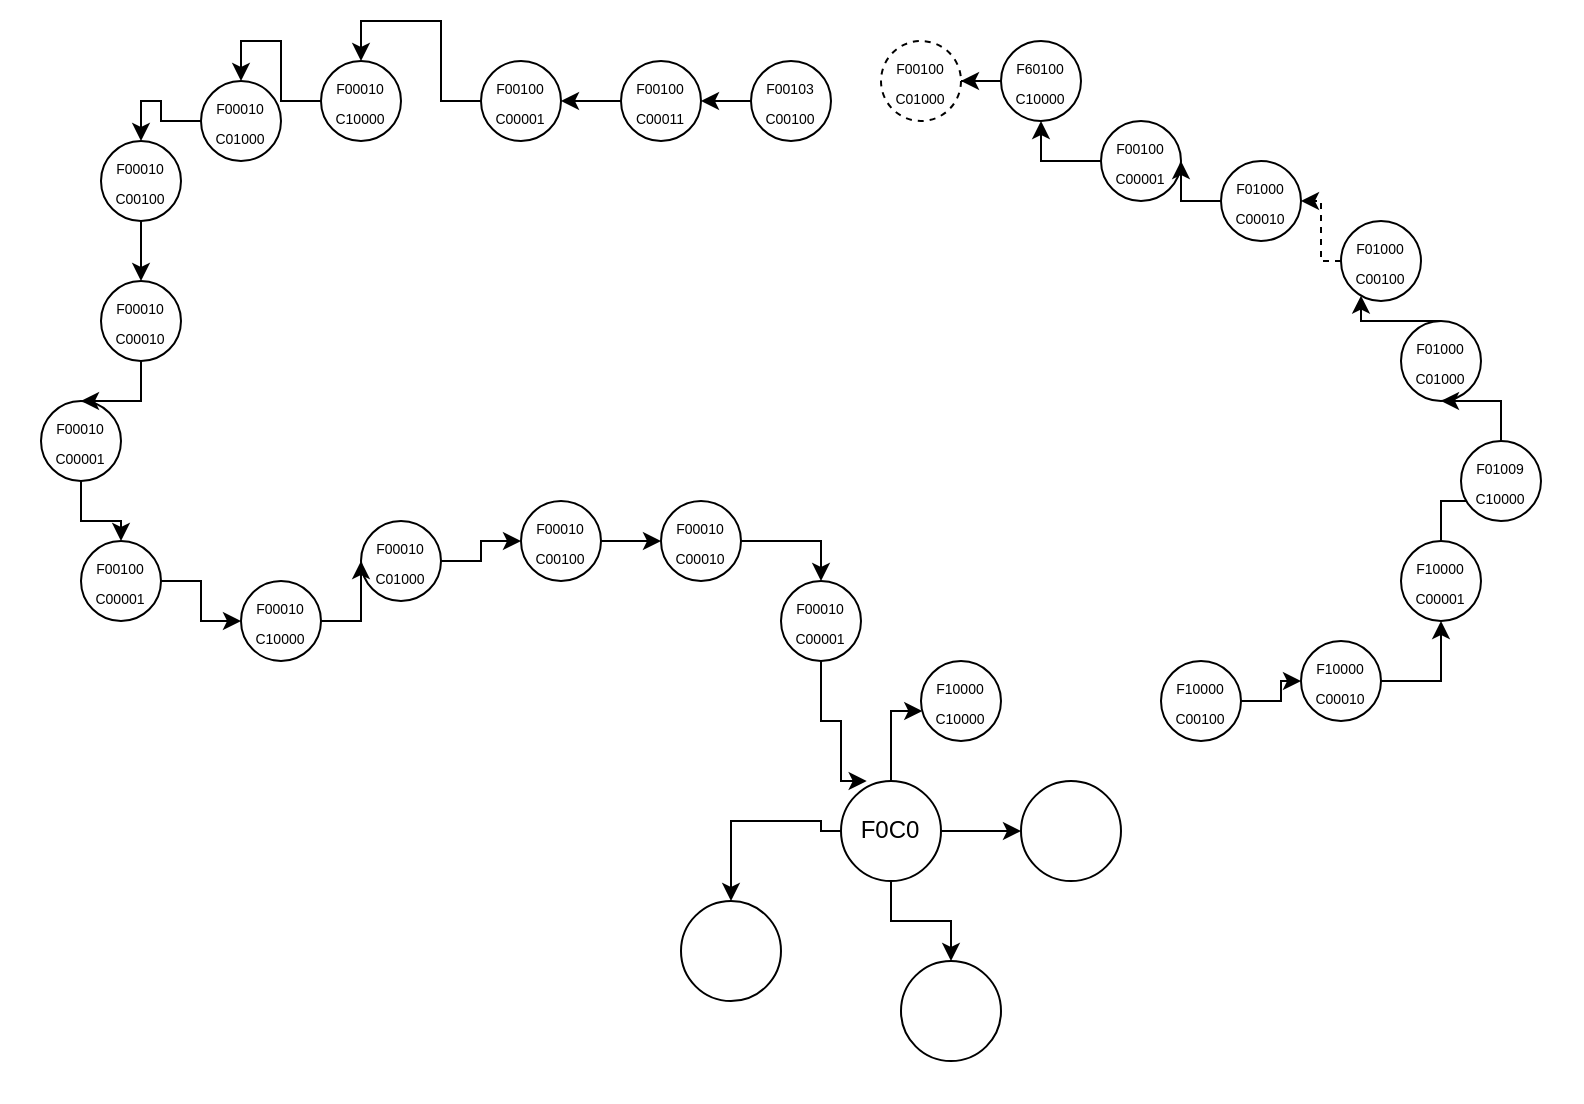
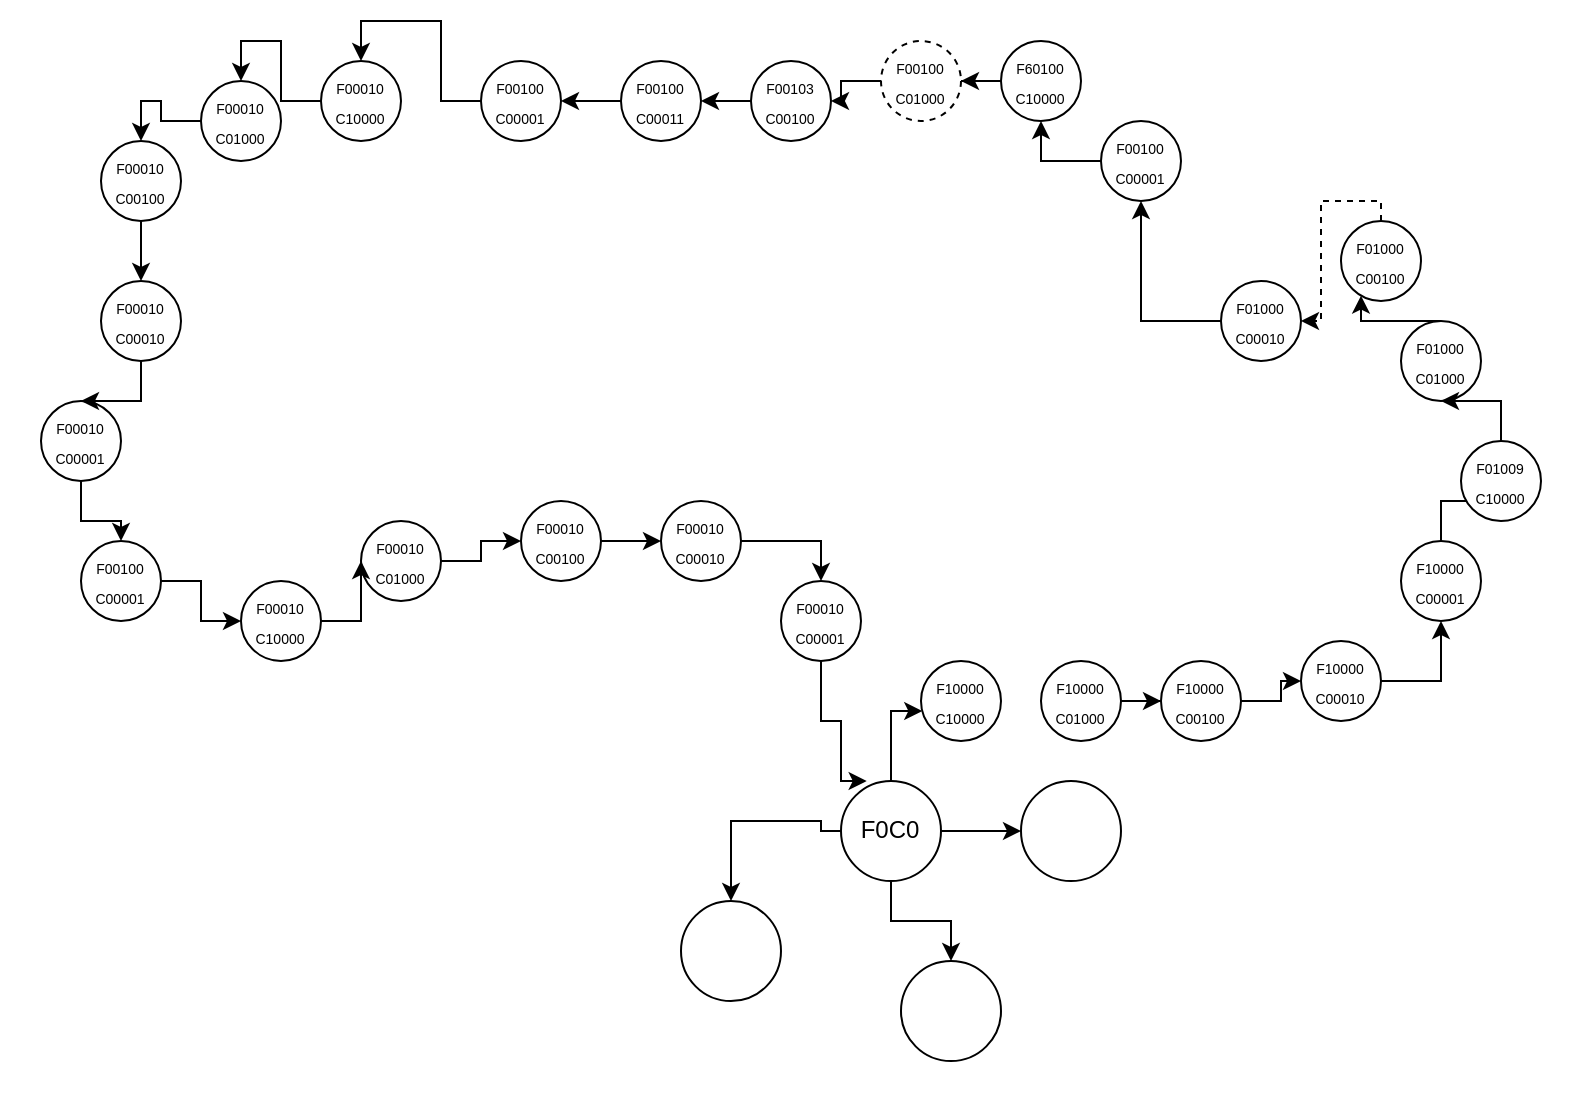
  <mxCell id="0" />
  <mxCell id="1" parent="0" />
  <mxCell id="2" value="" style="edgeStyle=orthogonalEdgeStyle;rounded=0;orthogonalLoop=1;jettySize=auto;html=1;" edge="1" parent="1" source="6" target="7"><mxGeometry relative="1" as="geometry" /></mxCell>
  <mxCell id="3" value="" style="edgeStyle=orthogonalEdgeStyle;rounded=0;orthogonalLoop=1;jettySize=auto;html=1;" edge="1" parent="1" source="6" target="10"><mxGeometry relative="1" as="geometry" /></mxCell>
  <mxCell id="4" value="" style="edgeStyle=orthogonalEdgeStyle;rounded=0;orthogonalLoop=1;jettySize=auto;html=1;entryX=0.5;entryY=0;entryDx=0;entryDy=0;" edge="1" parent="1" source="6" target="9"><mxGeometry relative="1" as="geometry"><Array as="points"><mxPoint x="410" y="415" /><mxPoint x="410" y="410" /><mxPoint x="365" y="410" /></Array></mxGeometry></mxCell>
  <mxCell id="5" value="" style="edgeStyle=orthogonalEdgeStyle;rounded=0;orthogonalLoop=1;jettySize=auto;html=1;" edge="1" parent="1" source="6" target="8"><mxGeometry relative="1" as="geometry"><Array as="points"><mxPoint x="445" y="355" /></Array></mxGeometry></mxCell>
  <mxCell id="6" value="F0C0" style="ellipse;whiteSpace=wrap;html=1;aspect=fixed;" vertex="1" parent="1"><mxGeometry x="420" y="390" width="50" height="50" as="geometry" /></mxCell>
  <mxCell id="7" value="" style="ellipse;whiteSpace=wrap;html=1;aspect=fixed;" vertex="1" parent="1"><mxGeometry x="510" y="390" width="50" height="50" as="geometry" /></mxCell>
  <mxCell id="8" value="&lt;font style=&quot;font-size: 7px;&quot;&gt;F10000&lt;br&gt;C10000&lt;br&gt;&lt;/font&gt;" style="ellipse;whiteSpace=wrap;html=1;aspect=fixed;" vertex="1" parent="1"><mxGeometry x="460" y="330" width="40" height="40" as="geometry" /></mxCell>
  <mxCell id="9" value="" style="ellipse;whiteSpace=wrap;html=1;aspect=fixed;" vertex="1" parent="1"><mxGeometry x="340" y="450" width="50" height="50" as="geometry" /></mxCell>
  <mxCell id="10" value="" style="ellipse;whiteSpace=wrap;html=1;aspect=fixed;" vertex="1" parent="1"><mxGeometry x="450" y="480" width="50" height="50" as="geometry" /></mxCell>
+ <mxCell id="11" value="" style="edgeStyle=orthogonalEdgeStyle;rounded=0;orthogonalLoop=1;jettySize=auto;html=1;fontSize=7;" edge="1" parent="1" source="12" target="14"><mxGeometry relative="1" as="geometry" /></mxCell>
+ <mxCell id="12" value="&lt;font style=&quot;font-size: 7px;&quot;&gt;F10000&lt;br&gt;C01000&lt;br&gt;&lt;/font&gt;" style="ellipse;whiteSpace=wrap;html=1;aspect=fixed;" vertex="1" parent="1"><mxGeometry x="520" y="330" width="40" height="40" as="geometry" /></mxCell>
  <mxCell id="13" value="" style="edgeStyle=orthogonalEdgeStyle;rounded=0;orthogonalLoop=1;jettySize=auto;html=1;fontSize=7;entryX=0;entryY=0.5;entryDx=0;entryDy=0;" edge="1" parent="1" source="14" target="16"><mxGeometry relative="1" as="geometry" /></mxCell>
  <mxCell id="14" value="&lt;font style=&quot;font-size: 7px;&quot;&gt;F10000&lt;br&gt;C00100&lt;br&gt;&lt;/font&gt;" style="ellipse;whiteSpace=wrap;html=1;aspect=fixed;" vertex="1" parent="1"><mxGeometry x="580" y="330" width="40" height="40" as="geometry" /></mxCell>
  <mxCell id="15" value="" style="edgeStyle=orthogonalEdgeStyle;rounded=0;orthogonalLoop=1;jettySize=auto;html=1;fontSize=7;" edge="1" parent="1" source="16" target="18"><mxGeometry relative="1" as="geometry" /></mxCell>
  <mxCell id="16" value="&lt;font style=&quot;font-size: 7px;&quot;&gt;F10000&lt;br&gt;C00010&lt;br&gt;&lt;/font&gt;" style="ellipse;whiteSpace=wrap;html=1;aspect=fixed;" vertex="1" parent="1"><mxGeometry x="650" y="320" width="40" height="40" as="geometry" /></mxCell>
  <mxCell id="17" value="" style="edgeStyle=orthogonalEdgeStyle;rounded=0;orthogonalLoop=1;jettySize=auto;html=1;fontSize=7;" edge="1" parent="1" source="18" target="28"><mxGeometry relative="1" as="geometry" /></mxCell>
  <mxCell id="18" value="&lt;font style=&quot;font-size: 7px;&quot;&gt;F10000&lt;br&gt;C00001&lt;br&gt;&lt;/font&gt;" style="ellipse;whiteSpace=wrap;html=1;aspect=fixed;" vertex="1" parent="1"><mxGeometry x="700" y="270" width="40" height="40" as="geometry" /></mxCell>
  <mxCell id="19" value="" style="edgeStyle=orthogonalEdgeStyle;rounded=0;orthogonalLoop=1;jettySize=auto;html=1;fontSize=7;entryX=0.5;entryY=1;entryDx=0;entryDy=0;" edge="1" parent="1" source="20" target="38"><mxGeometry relative="1" as="geometry" /></mxCell>
  <mxCell id="20" value="&lt;font style=&quot;font-size: 7px;&quot;&gt;F00100&lt;br&gt;C00001&lt;br&gt;&lt;/font&gt;" style="ellipse;whiteSpace=wrap;html=1;aspect=fixed;" vertex="1" parent="1"><mxGeometry x="550" y="60" width="40" height="40" as="geometry" /></mxCell>
  <mxCell id="21" value="" style="edgeStyle=orthogonalEdgeStyle;rounded=0;orthogonalLoop=1;jettySize=auto;html=1;fontSize=7;" edge="1" parent="1" source="22" target="20"><mxGeometry relative="1" as="geometry" /></mxCell>
- <mxCell id="22" value="&lt;font style=&quot;font-size: 7px;&quot;&gt;F01000&lt;br&gt;C00010&lt;br&gt;&lt;/font&gt;" style="ellipse;whiteSpace=wrap;html=1;aspect=fixed;" vertex="1" parent="1"><mxGeometry x="610" y="80" width="40" height="40" as="geometry" /></mxCell>
+ <mxCell id="22" value="&lt;font style=&quot;font-size: 7px;&quot;&gt;F01000&lt;br&gt;C00010&lt;br&gt;&lt;/font&gt;" style="ellipse;whiteSpace=wrap;html=1;aspect=fixed;" vertex="1" parent="1"><mxGeometry x="610" y="140" width="40" height="40" as="geometry" /></mxCell>
  <mxCell id="23" value="" style="edgeStyle=orthogonalEdgeStyle;rounded=0;orthogonalLoop=1;jettySize=auto;html=1;fontSize=7;dashed=1;" edge="1" parent="1" source="24" target="22"><mxGeometry relative="1" as="geometry"><Array as="points"><mxPoint x="660" y="100" /></Array></mxGeometry></mxCell>
  <mxCell id="24" value="&lt;font style=&quot;font-size: 7px;&quot;&gt;F01000&lt;br&gt;C00100&lt;br&gt;&lt;/font&gt;" style="ellipse;whiteSpace=wrap;html=1;aspect=fixed;" vertex="1" parent="1"><mxGeometry x="670" y="110" width="40" height="40" as="geometry" /></mxCell>
  <mxCell id="25" value="" style="edgeStyle=orthogonalEdgeStyle;rounded=0;orthogonalLoop=1;jettySize=auto;html=1;fontSize=7;" edge="1" parent="1" source="26" target="24"><mxGeometry relative="1" as="geometry"><Array as="points"><mxPoint x="680" y="160" /></Array></mxGeometry></mxCell>
  <mxCell id="26" value="&lt;font style=&quot;font-size: 7px;&quot;&gt;F01000&lt;br&gt;C01000&lt;br&gt;&lt;/font&gt;" style="ellipse;whiteSpace=wrap;html=1;aspect=fixed;" vertex="1" parent="1"><mxGeometry x="700" y="160" width="40" height="40" as="geometry" /></mxCell>
  <mxCell id="27" value="" style="edgeStyle=orthogonalEdgeStyle;rounded=0;orthogonalLoop=1;jettySize=auto;html=1;fontSize=7;" edge="1" parent="1" source="28" target="26"><mxGeometry relative="1" as="geometry" /></mxCell>
  <mxCell id="28" value="&lt;font style=&quot;font-size: 7px;&quot;&gt;F01009&lt;br&gt;C10000&lt;br&gt;&lt;/font&gt;" style="ellipse;whiteSpace=wrap;html=1;aspect=fixed;" vertex="1" parent="1"><mxGeometry x="730" y="220" width="40" height="40" as="geometry" /></mxCell>
  <mxCell id="29" value="" style="edgeStyle=orthogonalEdgeStyle;rounded=0;orthogonalLoop=1;jettySize=auto;html=1;fontSize=7;entryX=0.5;entryY=0;entryDx=0;entryDy=0;" edge="1" parent="1" source="30" target="48"><mxGeometry relative="1" as="geometry" /></mxCell>
  <mxCell id="30" value="&lt;font style=&quot;font-size: 7px;&quot;&gt;F00100&lt;br&gt;C00001&lt;br&gt;&lt;/font&gt;" style="ellipse;whiteSpace=wrap;html=1;aspect=fixed;" vertex="1" parent="1"><mxGeometry x="240" y="30" width="40" height="40" as="geometry" /></mxCell>
  <mxCell id="31" value="" style="edgeStyle=orthogonalEdgeStyle;rounded=0;orthogonalLoop=1;jettySize=auto;html=1;fontSize=7;" edge="1" parent="1" source="32" target="30"><mxGeometry relative="1" as="geometry" /></mxCell>
  <mxCell id="32" value="&lt;font style=&quot;font-size: 7px;&quot;&gt;F00100&lt;br&gt;C00011&lt;br&gt;&lt;/font&gt;" style="ellipse;whiteSpace=wrap;html=1;aspect=fixed;" vertex="1" parent="1"><mxGeometry x="310" y="30" width="40" height="40" as="geometry" /></mxCell>
  <mxCell id="33" value="" style="edgeStyle=orthogonalEdgeStyle;rounded=0;orthogonalLoop=1;jettySize=auto;html=1;fontSize=7;" edge="1" parent="1" source="34" target="32"><mxGeometry relative="1" as="geometry" /></mxCell>
  <mxCell id="34" value="&lt;font style=&quot;font-size: 7px;&quot;&gt;F00103&lt;br&gt;C00100&lt;br&gt;&lt;/font&gt;" style="ellipse;whiteSpace=wrap;html=1;aspect=fixed;" vertex="1" parent="1"><mxGeometry x="375" y="30" width="40" height="40" as="geometry" /></mxCell>
+ <mxCell id="35" value="" style="edgeStyle=orthogonalEdgeStyle;rounded=0;orthogonalLoop=1;jettySize=auto;html=1;fontSize=7;" edge="1" parent="1" source="36" target="34"><mxGeometry relative="1" as="geometry" /></mxCell>
  <mxCell id="36" value="&lt;font style=&quot;font-size: 7px;&quot;&gt;F00100&lt;br&gt;C01000&lt;br&gt;&lt;/font&gt;" style="ellipse;whiteSpace=wrap;html=1;aspect=fixed;dashed=1;" vertex="1" parent="1"><mxGeometry x="440" y="20" width="40" height="40" as="geometry" /></mxCell>
  <mxCell id="37" value="" style="edgeStyle=orthogonalEdgeStyle;rounded=0;orthogonalLoop=1;jettySize=auto;html=1;fontSize=7;" edge="1" parent="1" source="38" target="36"><mxGeometry relative="1" as="geometry" /></mxCell>
  <mxCell id="38" value="&lt;font style=&quot;font-size: 7px;&quot;&gt;F60100&lt;br&gt;C10000&lt;br&gt;&lt;/font&gt;" style="ellipse;whiteSpace=wrap;html=1;aspect=fixed;" vertex="1" parent="1"><mxGeometry x="500" y="20" width="40" height="40" as="geometry" /></mxCell>
  <mxCell id="39" value="" style="edgeStyle=orthogonalEdgeStyle;rounded=0;orthogonalLoop=1;jettySize=auto;html=1;fontSize=7;" edge="1" parent="1" source="40" target="50"><mxGeometry relative="1" as="geometry" /></mxCell>
  <mxCell id="40" value="&lt;font style=&quot;font-size: 7px;&quot;&gt;F00010&lt;br&gt;C00001&lt;br&gt;&lt;/font&gt;" style="ellipse;whiteSpace=wrap;html=1;aspect=fixed;" vertex="1" parent="1"><mxGeometry x="20" y="200" width="40" height="40" as="geometry" /></mxCell>
  <mxCell id="41" value="" style="edgeStyle=orthogonalEdgeStyle;rounded=0;orthogonalLoop=1;jettySize=auto;html=1;fontSize=7;entryX=0.5;entryY=0;entryDx=0;entryDy=0;" edge="1" parent="1" source="42" target="40"><mxGeometry relative="1" as="geometry" /></mxCell>
  <mxCell id="42" value="&lt;font style=&quot;font-size: 7px;&quot;&gt;F00010&lt;br&gt;C00010&lt;br&gt;&lt;/font&gt;" style="ellipse;whiteSpace=wrap;html=1;aspect=fixed;" vertex="1" parent="1"><mxGeometry x="50" y="140" width="40" height="40" as="geometry" /></mxCell>
  <mxCell id="43" value="" style="edgeStyle=orthogonalEdgeStyle;rounded=0;orthogonalLoop=1;jettySize=auto;html=1;fontSize=7;" edge="1" parent="1" source="44" target="42"><mxGeometry relative="1" as="geometry" /></mxCell>
  <mxCell id="44" value="&lt;font style=&quot;font-size: 7px;&quot;&gt;F00010&lt;br&gt;C00100&lt;br&gt;&lt;/font&gt;" style="ellipse;whiteSpace=wrap;html=1;aspect=fixed;" vertex="1" parent="1"><mxGeometry x="50" y="70" width="40" height="40" as="geometry" /></mxCell>
  <mxCell id="45" value="" style="edgeStyle=orthogonalEdgeStyle;rounded=0;orthogonalLoop=1;jettySize=auto;html=1;fontSize=7;entryX=0.5;entryY=0;entryDx=0;entryDy=0;" edge="1" parent="1" source="46" target="44"><mxGeometry relative="1" as="geometry" /></mxCell>
  <mxCell id="46" value="&lt;font style=&quot;font-size: 7px;&quot;&gt;F00010&lt;br&gt;C01000&lt;br&gt;&lt;/font&gt;" style="ellipse;whiteSpace=wrap;html=1;aspect=fixed;" vertex="1" parent="1"><mxGeometry x="100" y="40" width="40" height="40" as="geometry" /></mxCell>
  <mxCell id="47" value="" style="edgeStyle=orthogonalEdgeStyle;rounded=0;orthogonalLoop=1;jettySize=auto;html=1;fontSize=7;entryX=0.5;entryY=0;entryDx=0;entryDy=0;" edge="1" parent="1" source="48" target="46"><mxGeometry relative="1" as="geometry" /></mxCell>
  <mxCell id="48" value="&lt;font style=&quot;font-size: 7px;&quot;&gt;F00010&lt;br&gt;C10000&lt;br&gt;&lt;/font&gt;" style="ellipse;whiteSpace=wrap;html=1;aspect=fixed;" vertex="1" parent="1"><mxGeometry x="160" y="30" width="40" height="40" as="geometry" /></mxCell>
  <mxCell id="49" value="" style="edgeStyle=orthogonalEdgeStyle;rounded=0;orthogonalLoop=1;jettySize=auto;html=1;fontSize=7;" edge="1" parent="1" source="50" target="60"><mxGeometry relative="1" as="geometry" /></mxCell>
  <mxCell id="50" value="&lt;font style=&quot;font-size: 7px;&quot;&gt;F00100&lt;br&gt;C00001&lt;br&gt;&lt;/font&gt;" style="ellipse;whiteSpace=wrap;html=1;aspect=fixed;" vertex="1" parent="1"><mxGeometry x="40" y="270" width="40" height="40" as="geometry" /></mxCell>
  <mxCell id="51" value="" style="edgeStyle=orthogonalEdgeStyle;rounded=0;orthogonalLoop=1;jettySize=auto;html=1;fontSize=7;entryX=0.257;entryY=0;entryDx=0;entryDy=0;entryPerimeter=0;" edge="1" parent="1" source="52" target="6"><mxGeometry relative="1" as="geometry"><Array as="points"><mxPoint x="410" y="360" /><mxPoint x="420" y="360" /><mxPoint x="420" y="390" /></Array></mxGeometry></mxCell>
  <mxCell id="52" value="&lt;font style=&quot;font-size: 7px;&quot;&gt;F00010&lt;br&gt;C00001&lt;br&gt;&lt;/font&gt;" style="ellipse;whiteSpace=wrap;html=1;aspect=fixed;" vertex="1" parent="1"><mxGeometry x="390" y="290" width="40" height="40" as="geometry" /></mxCell>
  <mxCell id="53" value="" style="edgeStyle=orthogonalEdgeStyle;rounded=0;orthogonalLoop=1;jettySize=auto;html=1;fontSize=7;entryX=0.5;entryY=0;entryDx=0;entryDy=0;" edge="1" parent="1" source="54" target="52"><mxGeometry relative="1" as="geometry" /></mxCell>
  <mxCell id="54" value="&lt;font style=&quot;font-size: 7px;&quot;&gt;F00010&lt;br&gt;C00010&lt;br&gt;&lt;/font&gt;" style="ellipse;whiteSpace=wrap;html=1;aspect=fixed;" vertex="1" parent="1"><mxGeometry x="330" y="250" width="40" height="40" as="geometry" /></mxCell>
  <mxCell id="55" value="" style="edgeStyle=orthogonalEdgeStyle;rounded=0;orthogonalLoop=1;jettySize=auto;html=1;fontSize=7;entryX=0;entryY=0.5;entryDx=0;entryDy=0;" edge="1" parent="1" source="56" target="54"><mxGeometry relative="1" as="geometry" /></mxCell>
  <mxCell id="56" value="&lt;font style=&quot;font-size: 7px;&quot;&gt;F00010&lt;br&gt;C00100&lt;br&gt;&lt;/font&gt;" style="ellipse;whiteSpace=wrap;html=1;aspect=fixed;" vertex="1" parent="1"><mxGeometry x="260" y="250" width="40" height="40" as="geometry" /></mxCell>
  <mxCell id="57" value="" style="edgeStyle=orthogonalEdgeStyle;rounded=0;orthogonalLoop=1;jettySize=auto;html=1;fontSize=7;" edge="1" parent="1" source="58" target="56"><mxGeometry relative="1" as="geometry" /></mxCell>
  <mxCell id="58" value="&lt;font style=&quot;font-size: 7px;&quot;&gt;F00010&lt;br&gt;C01000&lt;br&gt;&lt;/font&gt;" style="ellipse;whiteSpace=wrap;html=1;aspect=fixed;" vertex="1" parent="1"><mxGeometry x="180" y="260" width="40" height="40" as="geometry" /></mxCell>
  <mxCell id="59" value="" style="edgeStyle=orthogonalEdgeStyle;rounded=0;orthogonalLoop=1;jettySize=auto;html=1;fontSize=7;" edge="1" parent="1" source="60" target="58"><mxGeometry relative="1" as="geometry" /></mxCell>
  <mxCell id="60" value="&lt;font style=&quot;font-size: 7px;&quot;&gt;F00010&lt;br&gt;C10000&lt;br&gt;&lt;/font&gt;" style="ellipse;whiteSpace=wrap;html=1;aspect=fixed;" vertex="1" parent="1"><mxGeometry x="120" y="290" width="40" height="40" as="geometry" /></mxCell>
